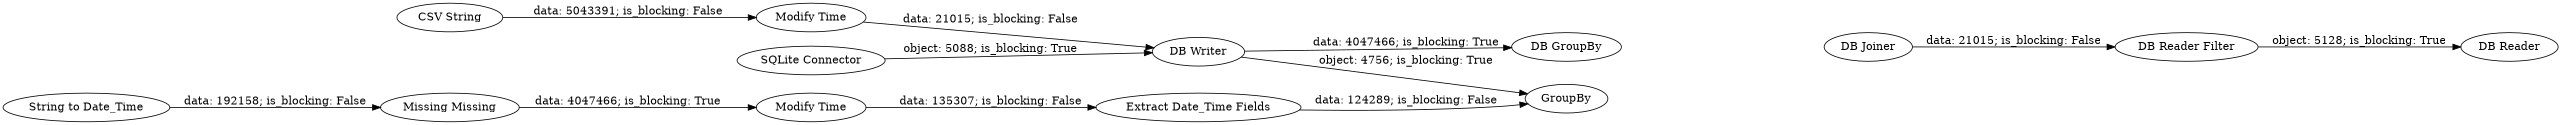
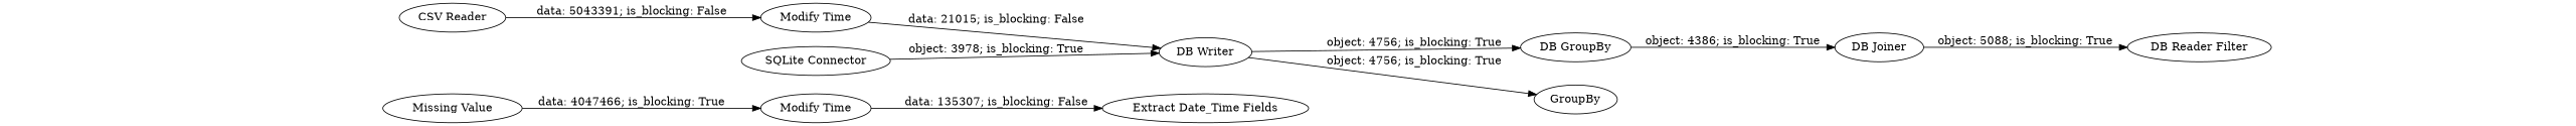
  digraph {
    rankdir=LR
    n1 [label="Extract Date_Time Fields"]
    n2 [label=GroupBy]
-   n3 [label="CSV String"]
+   n3 [label="CSV Reader"]
    n4 [label="Modify Time"]
    n5 [label="DB Writer"]
-   n6 [label="String to Date_Time"]
-   n7 [label="Missing Missing"]
+   n7 [label="Missing Value"]
    n8 [label="DB GroupBy"]
    n9 [label="DB Reader Filter"]
-   n10 [label="DB Reader"]
    n11 [label="DB Joiner"]
    n12 [label="Modify Time"]
    n13 [label="SQLite Connector"]
-   n1 -> n2 [label="data: 124289; is_blocking: False"]
    n3 -> n4 [label="data: 5043391; is_blocking: False"]
    n4 -> n5 [label="data: 21015; is_blocking: False"]
    n5 -> n2 [label="object: 4756; is_blocking: True"]
-   n5 -> n8 [label="data: 4047466; is_blocking: True"]
-   n6 -> n7 [label="data: 192158; is_blocking: False"]
+   n5 -> n8 [label="object: 4756; is_blocking: True"]
    n7 -> n12 [label="data: 4047466; is_blocking: True"]
-   n9 -> n10 [label="object: 5128; is_blocking: True"]
-   n11 -> n9 [label="data: 21015; is_blocking: False"]
+   n8 -> n11 [label="object: 4386; is_blocking: True"]
+   n11 -> n9 [label="object: 5088; is_blocking: True"]
    n12 -> n1 [label="data: 135307; is_blocking: False"]
-   n13 -> n5 [label="object: 5088; is_blocking: True"]
+   n13 -> n5 [label="object: 3978; is_blocking: True"]
  }
